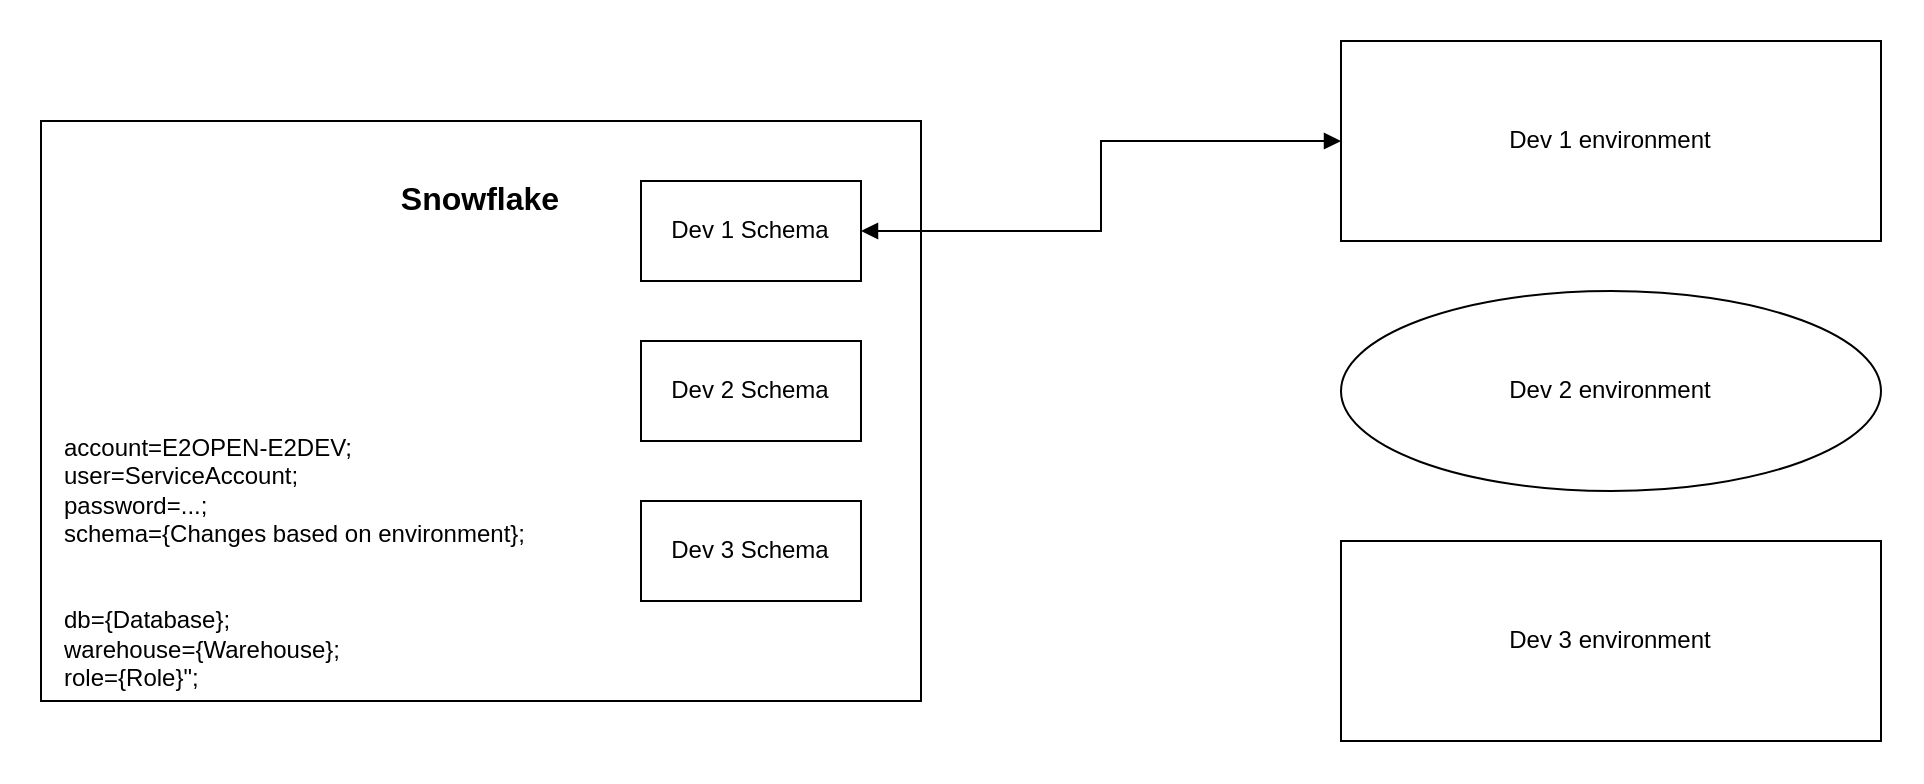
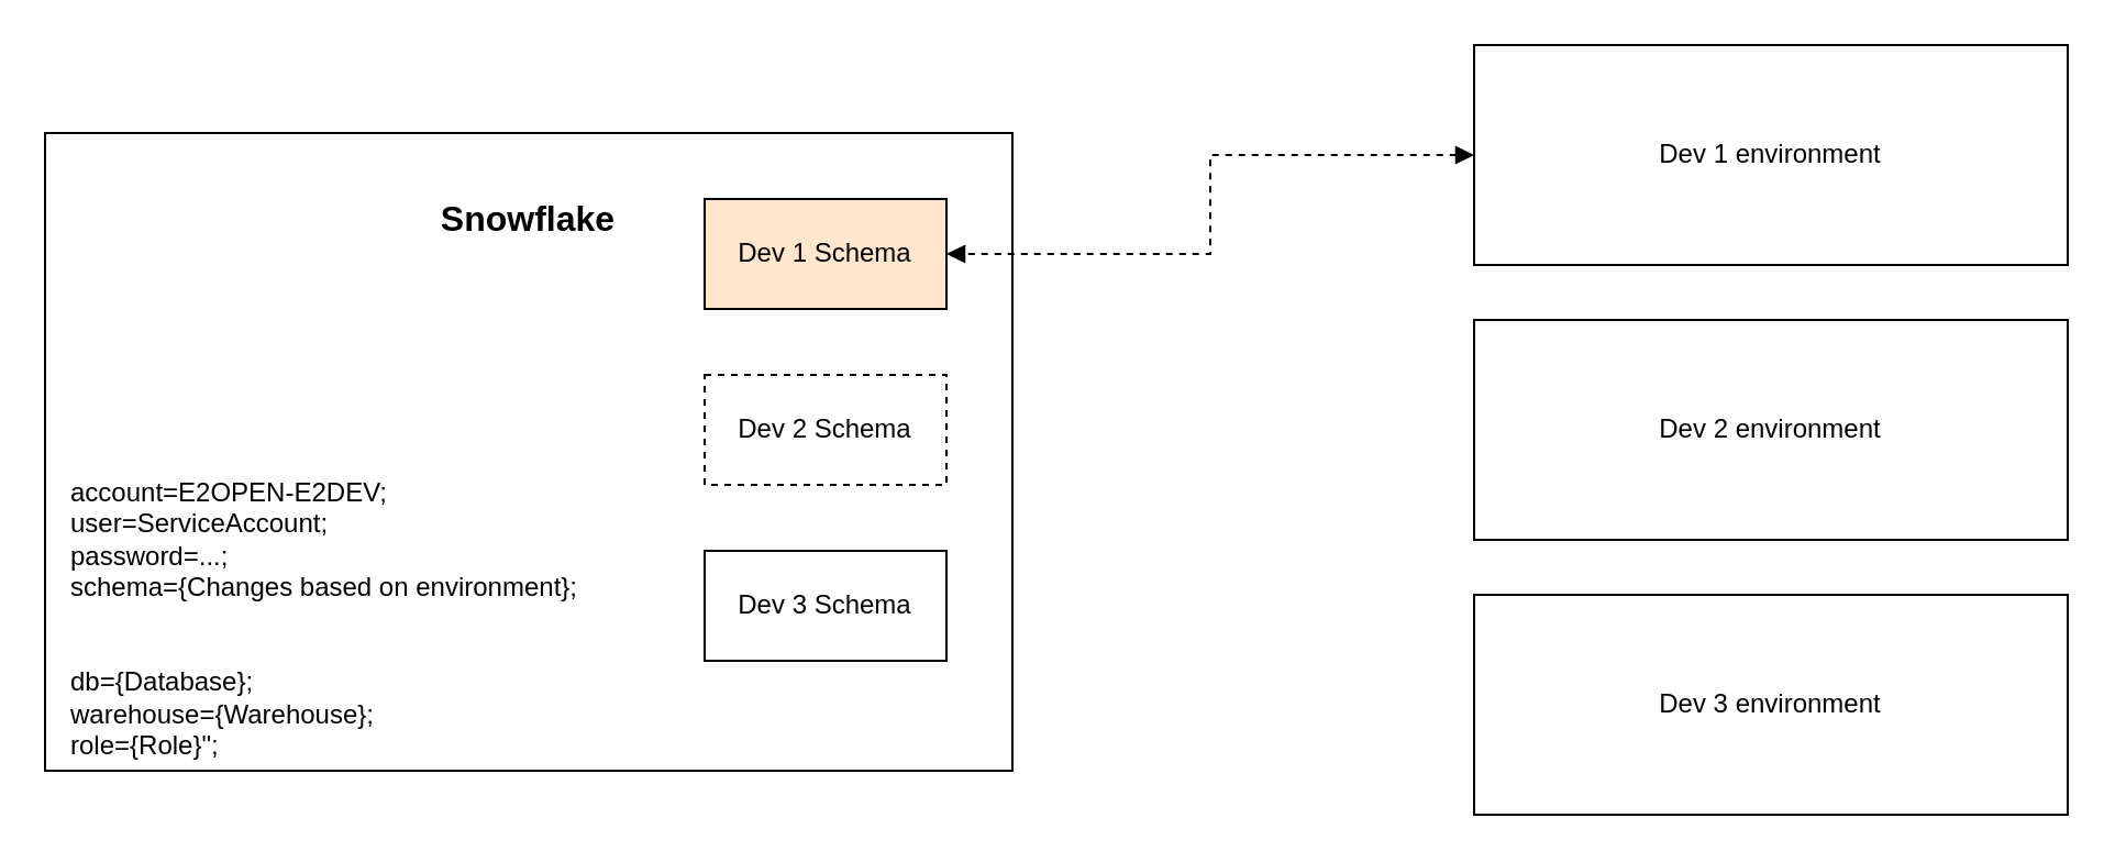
  <mxCell id="0" />
  <mxCell id="1" parent="0" />
  <mxCell id="2" value="&lt;h1&gt;&lt;b&gt;&lt;font style=&quot;font-size: 16px;&quot;&gt;Snowflake&lt;/font&gt;&lt;/b&gt;&lt;/h1&gt;" style="html=1;whiteSpace=wrap;verticalAlign=top;" vertex="1" parent="1"><mxGeometry x="20" y="60" width="440" height="290" as="geometry" /></mxCell>
- <mxCell id="3" value="Dev 1 Schema" style="html=1;whiteSpace=wrap;" vertex="1" parent="1"><mxGeometry x="320" y="90" width="110" height="50" as="geometry" /></mxCell>
- <mxCell id="4" value="Dev 2 Schema" style="html=1;whiteSpace=wrap;" vertex="1" parent="1"><mxGeometry x="320" y="170" width="110" height="50" as="geometry" /></mxCell>
+ <mxCell id="3" value="Dev 1 Schema" style="html=1;whiteSpace=wrap;fillColor=#ffe6cc;" vertex="1" parent="1"><mxGeometry x="320" y="90" width="110" height="50" as="geometry" /></mxCell>
+ <mxCell id="4" value="Dev 2 Schema" style="html=1;whiteSpace=wrap;dashed=1;" vertex="1" parent="1"><mxGeometry x="320" y="170" width="110" height="50" as="geometry" /></mxCell>
  <mxCell id="5" value="Dev 3&amp;nbsp;&lt;span style=&quot;background-color: transparent; color: light-dark(rgb(0, 0, 0), rgb(255, 255, 255));&quot;&gt;Schema&lt;/span&gt;" style="html=1;whiteSpace=wrap;" vertex="1" parent="1"><mxGeometry x="320" y="250" width="110" height="50" as="geometry" /></mxCell>
- <mxCell id="6" style="edgeStyle=orthogonalEdgeStyle;rounded=0;orthogonalLoop=1;jettySize=auto;html=1;exitX=0;exitY=0.5;exitDx=0;exitDy=0;entryX=1;entryY=0.5;entryDx=0;entryDy=0;startArrow=block;startFill=1;endArrow=block;endFill=1;" edge="1" parent="1" source="7" target="3"><mxGeometry relative="1" as="geometry" /></mxCell>
+ <mxCell id="6" style="edgeStyle=orthogonalEdgeStyle;rounded=0;orthogonalLoop=1;jettySize=auto;html=1;exitX=0;exitY=0.5;exitDx=0;exitDy=0;entryX=1;entryY=0.5;entryDx=0;entryDy=0;startArrow=block;startFill=1;endArrow=block;endFill=1;dashed=1;" edge="1" parent="1" source="7" target="3"><mxGeometry relative="1" as="geometry" /></mxCell>
  <mxCell id="7" value="Dev 1 environment" style="html=1;whiteSpace=wrap;" vertex="1" parent="1"><mxGeometry x="670" y="20" width="270" height="100" as="geometry" /></mxCell>
- <mxCell id="8" value="Dev 2 environment" style="ellipse;html=1;whiteSpace=wrap;" vertex="1" parent="1"><mxGeometry x="670" y="145" width="270" height="100" as="geometry" /></mxCell>
+ <mxCell id="8" value="Dev 2 environment" style="html=1;whiteSpace=wrap;" vertex="1" parent="1"><mxGeometry x="670" y="145" width="270" height="100" as="geometry" /></mxCell>
  <mxCell id="9" value="Dev 3&lt;span style=&quot;background-color: transparent; color: light-dark(rgb(0, 0, 0), rgb(255, 255, 255));&quot;&gt;&amp;nbsp;environment&lt;/span&gt;" style="html=1;whiteSpace=wrap;" vertex="1" parent="1"><mxGeometry x="670" y="270" width="270" height="100" as="geometry" /></mxCell>
  <mxCell id="10" value="account=E2OPEN-E2DEV;&#10;user=ServiceAccount;&#10;password=...;&#10;schema={Changes based on environment};&#10;&#10;&#10;db={Database};&#10;warehouse={Warehouse};&#10;role={Role}&quot;;" style="text;whiteSpace=wrap;" vertex="1" parent="1"><mxGeometry x="30" y="210" width="240" height="130" as="geometry" /></mxCell>
